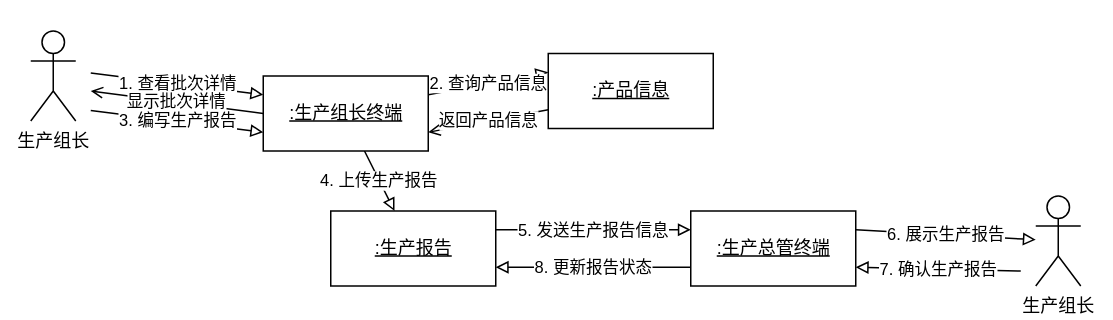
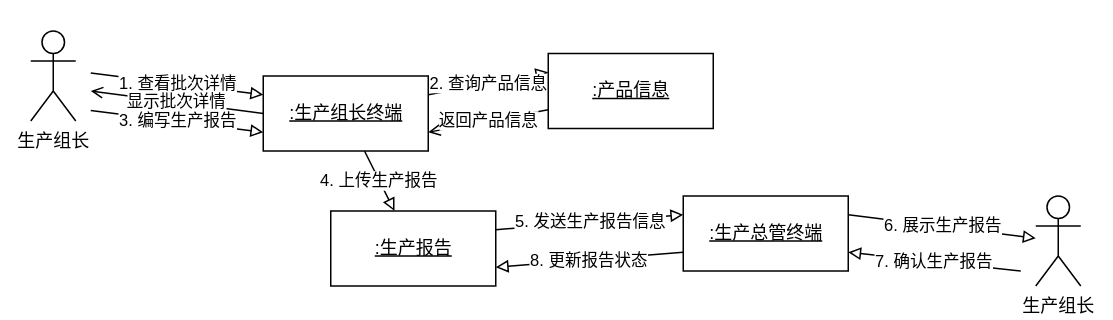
  <mxCell id="0" />
  <mxCell id="1" parent="0" />
  <mxCell id="2" value="1. 查看批次详情" style="rounded=0;orthogonalLoop=1;jettySize=auto;html=1;entryX=0;entryY=0.25;entryDx=0;entryDy=0;endArrow=block;endFill=0;" edge="1" parent="1" target="8"><mxGeometry relative="1" as="geometry"><mxPoint x="60" y="48" as="sourcePoint" /></mxGeometry></mxCell>
  <mxCell id="3" value="3. 编写生产报告" style="edgeStyle=none;rounded=0;orthogonalLoop=1;jettySize=auto;html=1;endArrow=block;endFill=0;entryX=0;entryY=0.75;entryDx=0;entryDy=0;" edge="1" parent="1" target="8"><mxGeometry relative="1" as="geometry"><mxPoint x="180" y="120" as="targetPoint" /><mxPoint x="60" y="73" as="sourcePoint" /></mxGeometry></mxCell>
  <mxCell id="4" value="生产组长" style="shape=umlActor;verticalLabelPosition=bottom;verticalAlign=top;html=1;" vertex="1" parent="1"><mxGeometry x="20" y="20" width="30" height="60" as="geometry" /></mxCell>
  <mxCell id="5" value="2. 查询产品信息" style="edgeStyle=none;rounded=0;orthogonalLoop=1;jettySize=auto;html=1;exitX=1;exitY=0.25;exitDx=0;exitDy=0;endArrow=block;endFill=0;entryX=0;entryY=0.25;entryDx=0;entryDy=0;" edge="1" parent="1" source="8" target="10"><mxGeometry relative="1" as="geometry"><mxPoint x="355" y="48" as="targetPoint" /></mxGeometry></mxCell>
  <mxCell id="6" value="显示批次详情" style="edgeStyle=none;rounded=0;orthogonalLoop=1;jettySize=auto;html=1;exitX=0;exitY=0.5;exitDx=0;exitDy=0;endArrow=open;endFill=0;" edge="1" parent="1" source="8"><mxGeometry relative="1" as="geometry"><mxPoint x="60" y="60" as="targetPoint" /></mxGeometry></mxCell>
  <mxCell id="7" value="4. 上传生产报告" style="edgeStyle=none;rounded=0;orthogonalLoop=1;jettySize=auto;html=1;endArrow=block;endFill=0;" edge="1" parent="1" source="8" target="12"><mxGeometry relative="1" as="geometry" /></mxCell>
  <mxCell id="8" value="&lt;u&gt;:生产组长终端&lt;/u&gt;" style="html=1;" vertex="1" parent="1"><mxGeometry x="175" y="50" width="110" height="50" as="geometry" /></mxCell>
  <mxCell id="9" value="返回产品信息" style="edgeStyle=none;rounded=0;orthogonalLoop=1;jettySize=auto;html=1;exitX=0;exitY=0.75;exitDx=0;exitDy=0;entryX=1;entryY=0.75;entryDx=0;entryDy=0;endArrow=open;endFill=0;" edge="1" parent="1" source="10" target="8"><mxGeometry relative="1" as="geometry" /></mxCell>
  <mxCell id="10" value="&lt;u&gt;:产品信息&lt;/u&gt;" style="html=1;" vertex="1" parent="1"><mxGeometry x="365" y="35" width="110" height="50" as="geometry" /></mxCell>
  <mxCell id="11" value="5. 发送生产报告信息" style="edgeStyle=none;rounded=0;orthogonalLoop=1;jettySize=auto;html=1;entryX=0;entryY=0.25;entryDx=0;entryDy=0;endArrow=block;endFill=0;exitX=1;exitY=0.25;exitDx=0;exitDy=0;" edge="1" parent="1" source="12" target="14"><mxGeometry relative="1" as="geometry" /></mxCell>
  <mxCell id="12" value="&lt;u&gt;:生产报告&lt;/u&gt;" style="html=1;" vertex="1" parent="1"><mxGeometry x="220" y="140" width="110" height="50" as="geometry" /></mxCell>
  <mxCell id="13" value="6. 展示生产报告" style="edgeStyle=none;rounded=0;orthogonalLoop=1;jettySize=auto;html=1;exitX=1;exitY=0.25;exitDx=0;exitDy=0;endArrow=block;endFill=0;" edge="1" parent="1" source="14" target="16"><mxGeometry relative="1" as="geometry" /></mxCell>
- <mxCell id="14" value="&lt;u&gt;:生产总管终端&lt;/u&gt;" style="html=1;" vertex="1" parent="1"><mxGeometry x="460" y="140" width="110" height="50" as="geometry" /></mxCell>
+ <mxCell id="14" value="&lt;u&gt;:生产总管终端&lt;/u&gt;" style="html=1;" vertex="1" parent="1"><mxGeometry x="455" y="130" width="110" height="50" as="geometry" /></mxCell>
  <mxCell id="15" value="7. 确认生产报告" style="edgeStyle=none;rounded=0;orthogonalLoop=1;jettySize=auto;html=1;entryX=1;entryY=0.75;entryDx=0;entryDy=0;endArrow=block;endFill=0;" edge="1" parent="1" target="14"><mxGeometry relative="1" as="geometry"><mxPoint x="680" y="180" as="sourcePoint" /></mxGeometry></mxCell>
  <mxCell id="16" value="生产组长" style="shape=umlActor;verticalLabelPosition=bottom;verticalAlign=top;html=1;" vertex="1" parent="1"><mxGeometry x="690" y="130" width="30" height="60" as="geometry" /></mxCell>
  <mxCell id="17" value="8. 更新报告状态" style="edgeStyle=none;rounded=0;orthogonalLoop=1;jettySize=auto;html=1;entryX=1;entryY=0.75;entryDx=0;entryDy=0;endArrow=block;endFill=0;exitX=0;exitY=0.75;exitDx=0;exitDy=0;" edge="1" parent="1" source="14" target="12"><mxGeometry relative="1" as="geometry"><mxPoint x="434" y="201.86" as="sourcePoint" /><mxPoint x="274" y="200" as="targetPoint" /></mxGeometry></mxCell>
